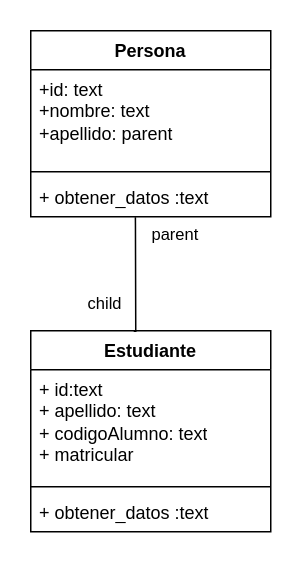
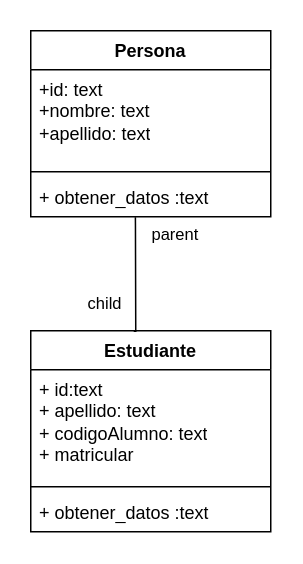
  <mxCell id="0" />
  <mxCell id="1" parent="0" />
  <mxCell id="2" value="Estudiante" style="swimlane;fontStyle=1;align=center;verticalAlign=top;childLayout=stackLayout;horizontal=1;startSize=26;horizontalStack=0;resizeParent=1;resizeParentMax=0;resizeLast=0;collapsible=1;marginBottom=0;whiteSpace=wrap;html=1;" vertex="1" parent="1"><mxGeometry x="20" y="220" width="160" height="134" as="geometry" /></mxCell>
  <mxCell id="3" value="+ id:text&lt;div&gt;+ apellido: text&lt;/div&gt;&lt;div&gt;+ codigoAlumno: text&lt;/div&gt;&lt;div&gt;+ matricular&lt;br&gt;&lt;div&gt;&lt;br&gt;&lt;/div&gt;&lt;/div&gt;" style="text;strokeColor=none;fillColor=none;align=left;verticalAlign=top;spacingLeft=4;spacingRight=4;overflow=hidden;rotatable=0;points=[[0,0.5],[1,0.5]];portConstraint=eastwest;whiteSpace=wrap;html=1;" vertex="1" parent="2"><mxGeometry y="26" width="160" height="74" as="geometry" /></mxCell>
  <mxCell id="4" value="" style="line;strokeWidth=1;fillColor=none;align=left;verticalAlign=middle;spacingTop=-1;spacingLeft=3;spacingRight=3;rotatable=0;labelPosition=right;points=[];portConstraint=eastwest;strokeColor=inherit;" vertex="1" parent="2"><mxGeometry y="100" width="160" height="8" as="geometry" /></mxCell>
  <mxCell id="5" value="+ obtener_datos :text" style="text;strokeColor=none;fillColor=none;align=left;verticalAlign=top;spacingLeft=4;spacingRight=4;overflow=hidden;rotatable=0;points=[[0,0.5],[1,0.5]];portConstraint=eastwest;whiteSpace=wrap;html=1;" vertex="1" parent="2"><mxGeometry y="108" width="160" height="26" as="geometry" /></mxCell>
  <mxCell id="6" value="Persona" style="swimlane;fontStyle=1;align=center;verticalAlign=top;childLayout=stackLayout;horizontal=1;startSize=26;horizontalStack=0;resizeParent=1;resizeParentMax=0;resizeLast=0;collapsible=1;marginBottom=0;whiteSpace=wrap;html=1;" vertex="1" parent="1"><mxGeometry x="20" y="20" width="160" height="124" as="geometry" /></mxCell>
- <mxCell id="7" value="+id: text&lt;div&gt;+nombre: text&lt;/div&gt;&lt;div&gt;+apellido: parent&lt;/div&gt;" style="text;strokeColor=none;fillColor=none;align=left;verticalAlign=top;spacingLeft=4;spacingRight=4;overflow=hidden;rotatable=0;points=[[0,0.5],[1,0.5]];portConstraint=eastwest;whiteSpace=wrap;html=1;" vertex="1" parent="6"><mxGeometry y="26" width="160" height="64" as="geometry" /></mxCell>
+ <mxCell id="7" value="+id: text&lt;div&gt;+nombre: text&lt;/div&gt;&lt;div&gt;+apellido: text&lt;/div&gt;" style="text;strokeColor=none;fillColor=none;align=left;verticalAlign=top;spacingLeft=4;spacingRight=4;overflow=hidden;rotatable=0;points=[[0,0.5],[1,0.5]];portConstraint=eastwest;whiteSpace=wrap;html=1;" vertex="1" parent="6"><mxGeometry y="26" width="160" height="64" as="geometry" /></mxCell>
  <mxCell id="8" value="" style="line;strokeWidth=1;fillColor=none;align=left;verticalAlign=middle;spacingTop=-1;spacingLeft=3;spacingRight=3;rotatable=0;labelPosition=right;points=[];portConstraint=eastwest;strokeColor=inherit;" vertex="1" parent="6"><mxGeometry y="90" width="160" height="8" as="geometry" /></mxCell>
  <mxCell id="9" value="+ obtener_datos :text" style="text;strokeColor=none;fillColor=none;align=left;verticalAlign=top;spacingLeft=4;spacingRight=4;overflow=hidden;rotatable=0;points=[[0,0.5],[1,0.5]];portConstraint=eastwest;whiteSpace=wrap;html=1;" vertex="1" parent="6"><mxGeometry y="98" width="160" height="26" as="geometry" /></mxCell>
  <mxCell id="10" value="" style="endArrow=none;html=1;edgeStyle=orthogonalEdgeStyle;rounded=0;exitX=0.436;exitY=1.012;exitDx=0;exitDy=0;exitPerimeter=0;entryX=0.429;entryY=0.003;entryDx=0;entryDy=0;entryPerimeter=0;" edge="1" parent="1" source="9" target="2"><mxGeometry relative="1" as="geometry"><mxPoint x="91.12" y="160.012" as="sourcePoint" /><mxPoint x="91" y="210" as="targetPoint" /><Array as="points"><mxPoint x="90" y="150" /><mxPoint x="90" y="220" /></Array></mxGeometry></mxCell>
  <mxCell id="11" value="parent" style="edgeLabel;resizable=0;html=1;align=left;verticalAlign=bottom;" connectable="0" vertex="1" parent="10"><mxGeometry x="-1" relative="1" as="geometry"><mxPoint x="9" y="20" as="offset" /></mxGeometry></mxCell>
  <mxCell id="12" value="child" style="edgeLabel;resizable=0;html=1;align=right;verticalAlign=bottom;" connectable="0" vertex="1" parent="10"><mxGeometry x="1" relative="1" as="geometry"><mxPoint x="-8" y="-10" as="offset" /></mxGeometry></mxCell>
